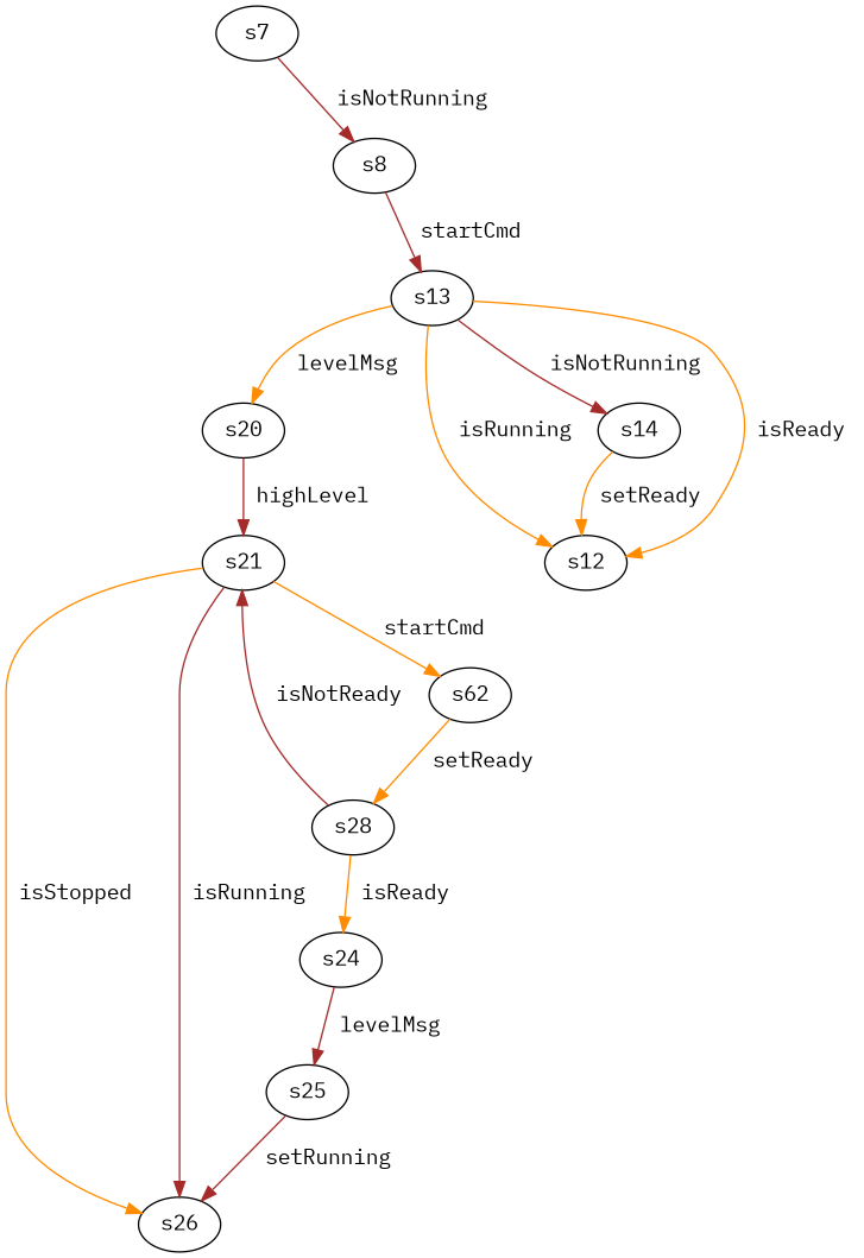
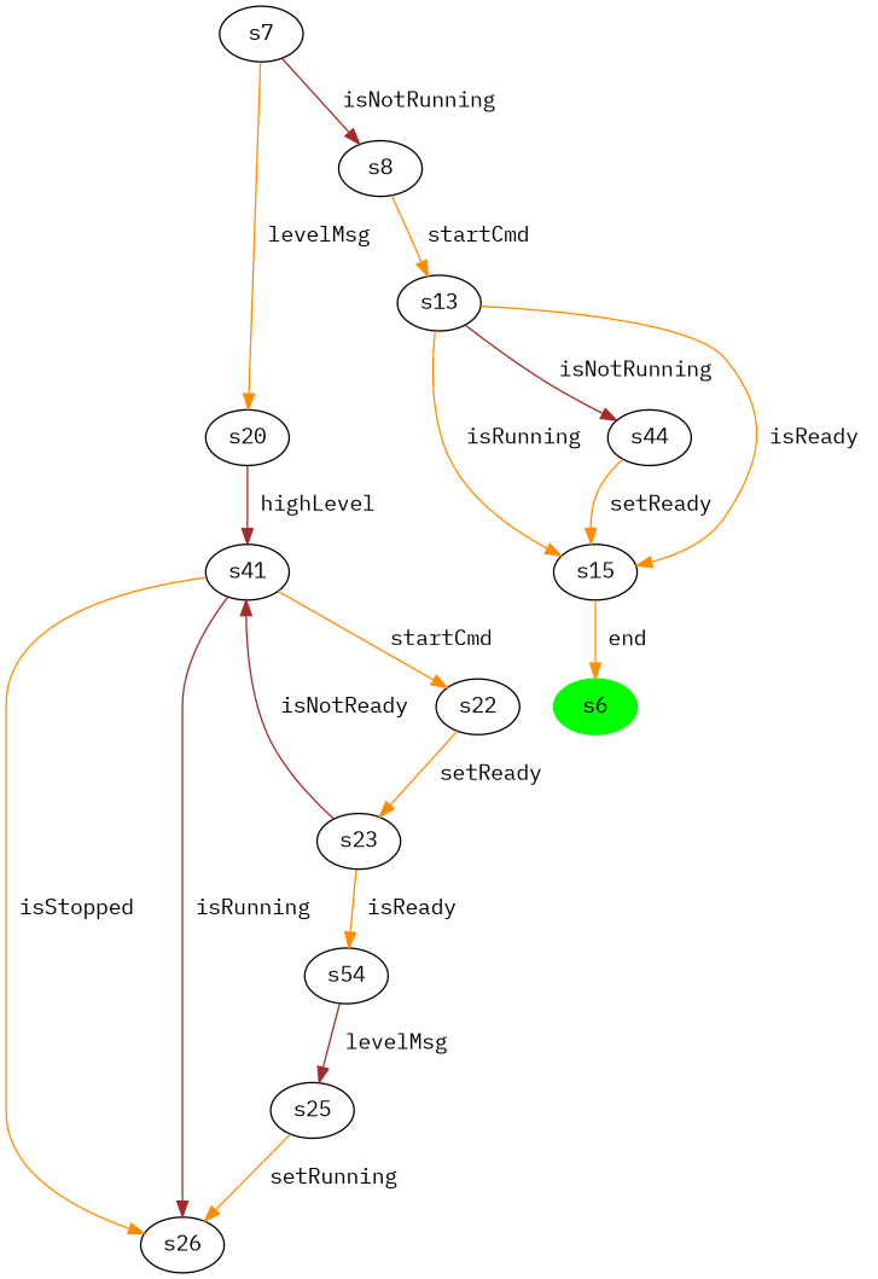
  digraph {
    fontname="IBM Plex Mono"
    rankdir=TB
    node [fontname="IBM Plex Mono"]
    edge [color=darkorange fontname="IBM Plex Mono"]
+   n1 [color=green label=s6 style=filled]
    n2 [label=s7]
    n3 [label=s20]
    n4 [label=s8]
-   n5 [label=s21]
+   n5 [label=s41]
    n6 [label=s13]
-   n7 [label=s62]
+   n7 [label=s22]
    n8 [label=s26]
-   n9 [label=s12]
-   n10 [label=s14]
-   n11 [label=s28]
-   n12 [label=s24]
+   n9 [label=s15]
+   n10 [label=s44]
+   n11 [label=s23]
+   n12 [label=s54]
    n13 [label=s25]
-   n6 -> n3 [label=" levelMsg "]
+   n2 -> n3 [label=" levelMsg "]
    n2 -> n4 [color=brown label=" isNotRunning "]
    n3 -> n5 [color=brown label=" highLevel "]
-   n4 -> n6 [color=brown label=" startCmd "]
+   n4 -> n6 [label=" startCmd "]
    n5 -> n7 [label=" startCmd "]
    n5 -> n8 [label=" isStopped "]
    n5 -> n8 [color=brown label=" isRunning "]
    n6 -> n9 [label=" isReady "]
    n6 -> n9 [label=" isRunning "]
    n6 -> n10 [color=brown label=" isNotRunning "]
    n7 -> n11 [label=" setReady "]
+   n9 -> n1 [label=" end "]
    n10 -> n9 [label=" setReady "]
    n11 -> n5 [color=brown label=" isNotReady "]
    n11 -> n12 [label=" isReady "]
    n12 -> n13 [color=brown label=" levelMsg "]
-   n13 -> n8 [color=brown label=" setRunning "]
+   n13 -> n8 [label=" setRunning "]
  }
